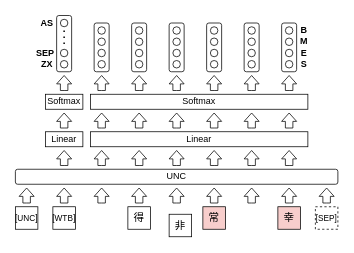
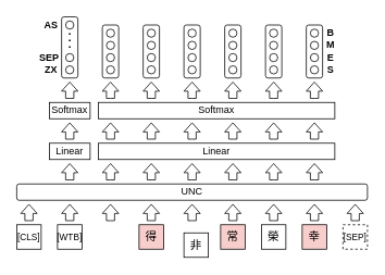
  <mxCell id="0" />
  <mxCell id="1" parent="0" />
  <mxCell id="2" value="&lt;font style=&quot;font-size: 12px;&quot;&gt;UNC&lt;/font&gt;" style="rounded=1;whiteSpace=wrap;html=1;fontSize=12;" parent="1" vertex="1"><mxGeometry x="20" y="225" width="430" height="20" as="geometry" /></mxCell>
- <mxCell id="3" value="得" style="whiteSpace=wrap;html=1;aspect=fixed;fontSize=14;" parent="1" vertex="1"><mxGeometry x="170" y="275" width="30" height="30" as="geometry" /></mxCell>
+ <mxCell id="3" value="得" style="whiteSpace=wrap;html=1;aspect=fixed;fontSize=14;fillColor=#f8cecc;" parent="1" vertex="1"><mxGeometry x="170" y="275" width="30" height="30" as="geometry" /></mxCell>
  <mxCell id="4" value="非" style="whiteSpace=wrap;html=1;aspect=fixed;fontSize=14;" parent="1" vertex="1"><mxGeometry x="225" y="285" width="30" height="30" as="geometry" /></mxCell>
  <mxCell id="5" value="常" style="whiteSpace=wrap;html=1;aspect=fixed;fontSize=14;fillColor=#f8cecc;" parent="1" vertex="1"><mxGeometry x="270" y="275" width="30" height="30" as="geometry" /></mxCell>
+ <mxCell id="6" value="榮" style="whiteSpace=wrap;html=1;aspect=fixed;fontSize=14;" parent="1" vertex="1"><mxGeometry x="320" y="275" width="30" height="30" as="geometry" /></mxCell>
  <mxCell id="7" value="幸" style="whiteSpace=wrap;html=1;aspect=fixed;fontSize=14;fillColor=#f8cecc;" parent="1" vertex="1"><mxGeometry x="370" y="275" width="30" height="30" as="geometry" /></mxCell>
  <mxCell id="8" value="&lt;font style=&quot;font-size: 11px&quot;&gt;[WTB]&lt;/font&gt;" style="whiteSpace=wrap;html=1;aspect=fixed;fontSize=12;" parent="1" vertex="1"><mxGeometry x="70" y="275" width="30" height="30" as="geometry" /></mxCell>
- <mxCell id="9" value="&lt;font style=&quot;font-size: 11px&quot;&gt;[UNC]&lt;/font&gt;" style="whiteSpace=wrap;html=1;aspect=fixed;fontSize=11;" parent="1" vertex="1"><mxGeometry x="20" y="275" width="30" height="30" as="geometry" /></mxCell>
+ <mxCell id="9" value="&lt;font style=&quot;font-size: 11px&quot;&gt;[CLS]&lt;/font&gt;" style="whiteSpace=wrap;html=1;aspect=fixed;fontSize=11;" parent="1" vertex="1"><mxGeometry x="20" y="275" width="30" height="30" as="geometry" /></mxCell>
  <mxCell id="10" value="&lt;font style=&quot;font-size: 11px&quot;&gt;[SEP]&lt;/font&gt;" style="whiteSpace=wrap;html=1;aspect=fixed;fontSize=11;dashed=1;" parent="1" vertex="1"><mxGeometry x="420" y="275" width="30" height="30" as="geometry" /></mxCell>
  <mxCell id="11" value="Linear" style="whiteSpace=wrap;html=1;fontSize=12;" parent="1" vertex="1"><mxGeometry x="60" y="175" width="50" height="20" as="geometry" /></mxCell>
  <mxCell id="12" value="Linear" style="whiteSpace=wrap;html=1;fontSize=12;" parent="1" vertex="1"><mxGeometry x="120" y="175" width="290" height="20" as="geometry" /></mxCell>
  <mxCell id="13" value="Softmax" style="whiteSpace=wrap;html=1;fontSize=12;" parent="1" vertex="1"><mxGeometry x="120" y="125" width="290" height="20" as="geometry" /></mxCell>
  <mxCell id="14" value="Softmax" style="whiteSpace=wrap;html=1;fontSize=12;" parent="1" vertex="1"><mxGeometry x="60" y="125" width="50" height="20" as="geometry" /></mxCell>
  <mxCell id="15" value="" style="group" parent="1" vertex="1" connectable="0"><mxGeometry x="25" y="200" width="420" height="20" as="geometry" /></mxCell>
  <mxCell id="16" value="" style="html=1;shadow=0;dashed=0;align=center;verticalAlign=middle;shape=mxgraph.arrows2.arrow;dy=0.5;dx=11.18;direction=north;notch=0;fontSize=12;" parent="15" vertex="1"><mxGeometry x="50" width="20" height="20" as="geometry" /></mxCell>
  <mxCell id="17" value="" style="html=1;shadow=0;dashed=0;align=center;verticalAlign=middle;shape=mxgraph.arrows2.arrow;dy=0.5;dx=11.18;direction=north;notch=0;fontSize=12;" parent="15" vertex="1"><mxGeometry x="100" width="20" height="20" as="geometry" /></mxCell>
  <mxCell id="18" value="" style="html=1;shadow=0;dashed=0;align=center;verticalAlign=middle;shape=mxgraph.arrows2.arrow;dy=0.5;dx=11.18;direction=north;notch=0;fontSize=12;" parent="15" vertex="1"><mxGeometry x="150" width="20" height="20" as="geometry" /></mxCell>
  <mxCell id="19" value="" style="html=1;shadow=0;dashed=0;align=center;verticalAlign=middle;shape=mxgraph.arrows2.arrow;dy=0.5;dx=11.18;direction=north;notch=0;fontSize=12;" parent="15" vertex="1"><mxGeometry x="200" width="20" height="20" as="geometry" /></mxCell>
  <mxCell id="20" value="" style="html=1;shadow=0;dashed=0;align=center;verticalAlign=middle;shape=mxgraph.arrows2.arrow;dy=0.5;dx=11.18;direction=north;notch=0;fontSize=12;" parent="15" vertex="1"><mxGeometry x="250" width="20" height="20" as="geometry" /></mxCell>
  <mxCell id="21" value="" style="html=1;shadow=0;dashed=0;align=center;verticalAlign=middle;shape=mxgraph.arrows2.arrow;dy=0.5;dx=11.18;direction=north;notch=0;fontSize=12;" parent="15" vertex="1"><mxGeometry x="300" width="20" height="20" as="geometry" /></mxCell>
  <mxCell id="22" value="" style="html=1;shadow=0;dashed=0;align=center;verticalAlign=middle;shape=mxgraph.arrows2.arrow;dy=0.5;dx=11.18;direction=north;notch=0;fontSize=12;" parent="15" vertex="1"><mxGeometry x="350" width="20" height="20" as="geometry" /></mxCell>
  <mxCell id="23" value="" style="group" parent="1" vertex="1" connectable="0"><mxGeometry x="25" y="250" width="420" height="20" as="geometry" /></mxCell>
  <mxCell id="24" value="" style="html=1;shadow=0;dashed=0;align=center;verticalAlign=middle;shape=mxgraph.arrows2.arrow;dy=0.5;dx=11.18;direction=north;notch=0;fontSize=12;" parent="23" vertex="1"><mxGeometry width="20" height="20" as="geometry" /></mxCell>
  <mxCell id="25" value="" style="html=1;shadow=0;dashed=0;align=center;verticalAlign=middle;shape=mxgraph.arrows2.arrow;dy=0.5;dx=11.18;direction=north;notch=0;fontSize=12;" parent="23" vertex="1"><mxGeometry x="50" width="20" height="20" as="geometry" /></mxCell>
  <mxCell id="26" value="" style="html=1;shadow=0;dashed=0;align=center;verticalAlign=middle;shape=mxgraph.arrows2.arrow;dy=0.5;dx=11.18;direction=north;notch=0;fontSize=12;" parent="23" vertex="1"><mxGeometry x="100" width="20" height="20" as="geometry" /></mxCell>
  <mxCell id="27" value="" style="html=1;shadow=0;dashed=0;align=center;verticalAlign=middle;shape=mxgraph.arrows2.arrow;dy=0.5;dx=11.18;direction=north;notch=0;fontSize=12;" parent="23" vertex="1"><mxGeometry x="150" width="20" height="20" as="geometry" /></mxCell>
  <mxCell id="28" value="" style="html=1;shadow=0;dashed=0;align=center;verticalAlign=middle;shape=mxgraph.arrows2.arrow;dy=0.5;dx=11.18;direction=north;notch=0;fontSize=12;" parent="23" vertex="1"><mxGeometry x="200" width="20" height="20" as="geometry" /></mxCell>
  <mxCell id="29" value="" style="html=1;shadow=0;dashed=0;align=center;verticalAlign=middle;shape=mxgraph.arrows2.arrow;dy=0.5;dx=11.18;direction=north;notch=0;fontSize=12;" parent="23" vertex="1"><mxGeometry x="250" width="20" height="20" as="geometry" /></mxCell>
  <mxCell id="30" value="" style="html=1;shadow=0;dashed=0;align=center;verticalAlign=middle;shape=mxgraph.arrows2.arrow;dy=0.5;dx=11.18;direction=north;notch=0;fontSize=12;" parent="23" vertex="1"><mxGeometry x="300" width="20" height="20" as="geometry" /></mxCell>
  <mxCell id="31" value="" style="html=1;shadow=0;dashed=0;align=center;verticalAlign=middle;shape=mxgraph.arrows2.arrow;dy=0.5;dx=11.18;direction=north;notch=0;fontSize=12;" parent="23" vertex="1"><mxGeometry x="350" width="20" height="20" as="geometry" /></mxCell>
  <mxCell id="32" value="" style="html=1;shadow=0;dashed=0;align=center;verticalAlign=middle;shape=mxgraph.arrows2.arrow;dy=0.5;dx=11.18;direction=north;notch=0;fontSize=12;" parent="23" vertex="1"><mxGeometry x="400" width="20" height="20" as="geometry" /></mxCell>
  <mxCell id="33" value="" style="group" parent="1" vertex="1" connectable="0"><mxGeometry x="75" y="150" width="370" height="20" as="geometry" /></mxCell>
  <mxCell id="34" value="" style="html=1;shadow=0;dashed=0;align=center;verticalAlign=middle;shape=mxgraph.arrows2.arrow;dy=0.5;dx=11.18;direction=north;notch=0;fontSize=12;container=0;" parent="33" vertex="1"><mxGeometry width="20" height="20" as="geometry" /></mxCell>
  <mxCell id="35" value="" style="html=1;shadow=0;dashed=0;align=center;verticalAlign=middle;shape=mxgraph.arrows2.arrow;dy=0.5;dx=11.18;direction=north;notch=0;fontSize=12;container=0;" parent="33" vertex="1"><mxGeometry x="50" width="20" height="20" as="geometry" /></mxCell>
  <mxCell id="36" value="" style="html=1;shadow=0;dashed=0;align=center;verticalAlign=middle;shape=mxgraph.arrows2.arrow;dy=0.5;dx=11.18;direction=north;notch=0;fontSize=12;container=0;" parent="33" vertex="1"><mxGeometry x="100" width="20" height="20" as="geometry" /></mxCell>
  <mxCell id="37" value="" style="html=1;shadow=0;dashed=0;align=center;verticalAlign=middle;shape=mxgraph.arrows2.arrow;dy=0.5;dx=11.18;direction=north;notch=0;fontSize=12;container=0;" parent="33" vertex="1"><mxGeometry x="150" width="20" height="20" as="geometry" /></mxCell>
  <mxCell id="38" value="" style="html=1;shadow=0;dashed=0;align=center;verticalAlign=middle;shape=mxgraph.arrows2.arrow;dy=0.5;dx=11.18;direction=north;notch=0;fontSize=12;container=0;" parent="33" vertex="1"><mxGeometry x="200" width="20" height="20" as="geometry" /></mxCell>
  <mxCell id="39" value="" style="html=1;shadow=0;dashed=0;align=center;verticalAlign=middle;shape=mxgraph.arrows2.arrow;dy=0.5;dx=11.18;direction=north;notch=0;fontSize=12;container=0;" parent="33" vertex="1"><mxGeometry x="250" width="20" height="20" as="geometry" /></mxCell>
  <mxCell id="40" value="" style="html=1;shadow=0;dashed=0;align=center;verticalAlign=middle;shape=mxgraph.arrows2.arrow;dy=0.5;dx=11.18;direction=north;notch=0;fontSize=12;container=0;" parent="33" vertex="1"><mxGeometry x="300" width="20" height="20" as="geometry" /></mxCell>
  <mxCell id="41" value="" style="group" parent="1" vertex="1" connectable="0"><mxGeometry x="75" y="35" width="370" height="85" as="geometry" /></mxCell>
  <mxCell id="42" value="" style="group" parent="41" vertex="1" connectable="0"><mxGeometry y="65" width="370" height="20" as="geometry" /></mxCell>
  <mxCell id="43" value="" style="html=1;shadow=0;dashed=0;align=center;verticalAlign=middle;shape=mxgraph.arrows2.arrow;dy=0.5;dx=11.18;direction=north;notch=0;fontSize=12;container=0;" parent="42" vertex="1"><mxGeometry width="20" height="20" as="geometry" /></mxCell>
  <mxCell id="44" value="" style="html=1;shadow=0;dashed=0;align=center;verticalAlign=middle;shape=mxgraph.arrows2.arrow;dy=0.5;dx=11.18;direction=north;notch=0;fontSize=12;container=0;" parent="42" vertex="1"><mxGeometry x="50" width="20" height="20" as="geometry" /></mxCell>
  <mxCell id="45" value="" style="html=1;shadow=0;dashed=0;align=center;verticalAlign=middle;shape=mxgraph.arrows2.arrow;dy=0.5;dx=11.18;direction=north;notch=0;fontSize=12;container=0;" parent="42" vertex="1"><mxGeometry x="100" width="20" height="20" as="geometry" /></mxCell>
  <mxCell id="46" value="" style="html=1;shadow=0;dashed=0;align=center;verticalAlign=middle;shape=mxgraph.arrows2.arrow;dy=0.5;dx=11.18;direction=north;notch=0;fontSize=12;container=0;" parent="42" vertex="1"><mxGeometry x="150" width="20" height="20" as="geometry" /></mxCell>
  <mxCell id="47" value="" style="html=1;shadow=0;dashed=0;align=center;verticalAlign=middle;shape=mxgraph.arrows2.arrow;dy=0.5;dx=11.18;direction=north;notch=0;fontSize=12;container=0;" parent="42" vertex="1"><mxGeometry x="200" width="20" height="20" as="geometry" /></mxCell>
  <mxCell id="48" value="" style="html=1;shadow=0;dashed=0;align=center;verticalAlign=middle;shape=mxgraph.arrows2.arrow;dy=0.5;dx=11.18;direction=north;notch=0;fontSize=12;container=0;" parent="42" vertex="1"><mxGeometry x="250" width="20" height="20" as="geometry" /></mxCell>
  <mxCell id="49" value="" style="html=1;shadow=0;dashed=0;align=center;verticalAlign=middle;shape=mxgraph.arrows2.arrow;dy=0.5;dx=11.18;direction=north;notch=0;fontSize=12;container=0;" parent="42" vertex="1"><mxGeometry x="300" width="20" height="20" as="geometry" /></mxCell>
  <mxCell id="50" value="" style="group" parent="41" vertex="1" connectable="0"><mxGeometry x="50" y="-5" width="320" height="65" as="geometry" /></mxCell>
  <mxCell id="51" value="" style="rounded=1;whiteSpace=wrap;html=1;fontSize=12;container=0;" parent="50" vertex="1"><mxGeometry width="20" height="65" as="geometry" /></mxCell>
  <mxCell id="52" value="" style="ellipse;whiteSpace=wrap;html=1;aspect=fixed;fontSize=12;container=0;" parent="50" vertex="1"><mxGeometry x="5" y="5" width="10" height="10" as="geometry" /></mxCell>
  <mxCell id="53" value="" style="ellipse;whiteSpace=wrap;html=1;aspect=fixed;fontSize=12;container=0;" parent="50" vertex="1"><mxGeometry x="5" y="20" width="10" height="10" as="geometry" /></mxCell>
  <mxCell id="54" value="" style="ellipse;whiteSpace=wrap;html=1;aspect=fixed;fontSize=12;container=0;" parent="50" vertex="1"><mxGeometry x="5" y="35" width="10" height="10" as="geometry" /></mxCell>
  <mxCell id="55" value="" style="ellipse;whiteSpace=wrap;html=1;aspect=fixed;fontSize=12;container=0;" parent="50" vertex="1"><mxGeometry x="5" y="50" width="10" height="10" as="geometry" /></mxCell>
  <mxCell id="56" value="" style="rounded=1;whiteSpace=wrap;html=1;fontSize=12;container=0;" parent="50" vertex="1"><mxGeometry x="50" width="20" height="65" as="geometry" /></mxCell>
  <mxCell id="57" value="" style="ellipse;whiteSpace=wrap;html=1;aspect=fixed;fontSize=12;container=0;" parent="50" vertex="1"><mxGeometry x="55" y="5" width="10" height="10" as="geometry" /></mxCell>
  <mxCell id="58" value="" style="ellipse;whiteSpace=wrap;html=1;aspect=fixed;fontSize=12;container=0;" parent="50" vertex="1"><mxGeometry x="55" y="20" width="10" height="10" as="geometry" /></mxCell>
  <mxCell id="59" value="" style="ellipse;whiteSpace=wrap;html=1;aspect=fixed;fontSize=12;container=0;" parent="50" vertex="1"><mxGeometry x="55" y="35" width="10" height="10" as="geometry" /></mxCell>
  <mxCell id="60" value="" style="ellipse;whiteSpace=wrap;html=1;aspect=fixed;fontSize=12;container=0;" parent="50" vertex="1"><mxGeometry x="55" y="50" width="10" height="10" as="geometry" /></mxCell>
  <mxCell id="61" value="" style="rounded=1;whiteSpace=wrap;html=1;fontSize=12;container=0;" parent="50" vertex="1"><mxGeometry x="100" width="20" height="65" as="geometry" /></mxCell>
  <mxCell id="62" value="" style="ellipse;whiteSpace=wrap;html=1;aspect=fixed;fontSize=12;container=0;" parent="50" vertex="1"><mxGeometry x="105" y="5" width="10" height="10" as="geometry" /></mxCell>
  <mxCell id="63" value="" style="ellipse;whiteSpace=wrap;html=1;aspect=fixed;fontSize=12;container=0;" parent="50" vertex="1"><mxGeometry x="105" y="20" width="10" height="10" as="geometry" /></mxCell>
  <mxCell id="64" value="" style="ellipse;whiteSpace=wrap;html=1;aspect=fixed;fontSize=12;container=0;" parent="50" vertex="1"><mxGeometry x="105" y="35" width="10" height="10" as="geometry" /></mxCell>
  <mxCell id="65" value="" style="ellipse;whiteSpace=wrap;html=1;aspect=fixed;fontSize=12;container=0;" parent="50" vertex="1"><mxGeometry x="105" y="50" width="10" height="10" as="geometry" /></mxCell>
  <mxCell id="66" value="" style="rounded=1;whiteSpace=wrap;html=1;fontSize=12;container=0;" parent="50" vertex="1"><mxGeometry x="150" width="20" height="65" as="geometry" /></mxCell>
  <mxCell id="67" value="" style="ellipse;whiteSpace=wrap;html=1;aspect=fixed;fontSize=12;container=0;" parent="50" vertex="1"><mxGeometry x="155" y="5" width="10" height="10" as="geometry" /></mxCell>
  <mxCell id="68" value="" style="ellipse;whiteSpace=wrap;html=1;aspect=fixed;fontSize=12;container=0;" parent="50" vertex="1"><mxGeometry x="155" y="20" width="10" height="10" as="geometry" /></mxCell>
  <mxCell id="69" value="" style="ellipse;whiteSpace=wrap;html=1;aspect=fixed;fontSize=12;container=0;" parent="50" vertex="1"><mxGeometry x="155" y="35" width="10" height="10" as="geometry" /></mxCell>
  <mxCell id="70" value="" style="ellipse;whiteSpace=wrap;html=1;aspect=fixed;fontSize=12;container=0;" parent="50" vertex="1"><mxGeometry x="155" y="50" width="10" height="10" as="geometry" /></mxCell>
  <mxCell id="71" value="" style="rounded=1;whiteSpace=wrap;html=1;fontSize=12;container=0;" parent="50" vertex="1"><mxGeometry x="200" width="20" height="65" as="geometry" /></mxCell>
  <mxCell id="72" value="" style="ellipse;whiteSpace=wrap;html=1;aspect=fixed;fontSize=12;container=0;" parent="50" vertex="1"><mxGeometry x="205" y="5" width="10" height="10" as="geometry" /></mxCell>
  <mxCell id="73" value="" style="ellipse;whiteSpace=wrap;html=1;aspect=fixed;fontSize=12;container=0;" parent="50" vertex="1"><mxGeometry x="205" y="20" width="10" height="10" as="geometry" /></mxCell>
  <mxCell id="74" value="" style="ellipse;whiteSpace=wrap;html=1;aspect=fixed;fontSize=12;container=0;" parent="50" vertex="1"><mxGeometry x="205" y="35" width="10" height="10" as="geometry" /></mxCell>
  <mxCell id="75" value="" style="ellipse;whiteSpace=wrap;html=1;aspect=fixed;fontSize=12;container=0;" parent="50" vertex="1"><mxGeometry x="205" y="50" width="10" height="10" as="geometry" /></mxCell>
  <mxCell id="76" value="" style="rounded=1;whiteSpace=wrap;html=1;fontSize=12;container=0;" parent="50" vertex="1"><mxGeometry x="250" width="20" height="65" as="geometry" /></mxCell>
  <mxCell id="77" value="" style="ellipse;whiteSpace=wrap;html=1;aspect=fixed;fontSize=12;container=0;" parent="50" vertex="1"><mxGeometry x="255" y="5" width="10" height="10" as="geometry" /></mxCell>
  <mxCell id="78" value="" style="ellipse;whiteSpace=wrap;html=1;aspect=fixed;fontSize=12;container=0;" parent="50" vertex="1"><mxGeometry x="255" y="20" width="10" height="10" as="geometry" /></mxCell>
  <mxCell id="79" value="" style="ellipse;whiteSpace=wrap;html=1;aspect=fixed;fontSize=12;container=0;" parent="50" vertex="1"><mxGeometry x="255" y="35" width="10" height="10" as="geometry" /></mxCell>
  <mxCell id="80" value="" style="ellipse;whiteSpace=wrap;html=1;aspect=fixed;fontSize=12;container=0;" parent="50" vertex="1"><mxGeometry x="255" y="50" width="10" height="10" as="geometry" /></mxCell>
  <mxCell id="81" value="" style="rounded=1;whiteSpace=wrap;html=1;fontSize=12;container=0;" parent="1" vertex="1"><mxGeometry x="75" y="20" width="20" height="75" as="geometry" /></mxCell>
  <mxCell id="82" value="" style="ellipse;whiteSpace=wrap;html=1;aspect=fixed;fontSize=12;container=0;" parent="1" vertex="1"><mxGeometry x="80" y="25" width="10" height="10" as="geometry" /></mxCell>
  <mxCell id="83" value="" style="ellipse;whiteSpace=wrap;html=1;aspect=fixed;fontSize=12;container=0;" parent="1" vertex="1"><mxGeometry x="80" y="65" width="10" height="10" as="geometry" /></mxCell>
  <mxCell id="84" value="" style="ellipse;whiteSpace=wrap;html=1;aspect=fixed;fontSize=12;container=0;" parent="1" vertex="1"><mxGeometry x="80" y="80" width="10" height="10" as="geometry" /></mxCell>
  <mxCell id="85" value="" style="endArrow=none;dashed=1;html=1;dashPattern=1 3;strokeWidth=2;fontSize=12;" parent="1" edge="1"><mxGeometry width="50" height="50" relative="1" as="geometry"><mxPoint x="85" y="40" as="sourcePoint" /><mxPoint x="85" y="60" as="targetPoint" /></mxGeometry></mxCell>
  <mxCell id="86" value="&lt;b&gt;B&lt;/b&gt;" style="text;html=1;strokeColor=none;fillColor=none;align=center;verticalAlign=middle;whiteSpace=wrap;rounded=0;fontSize=12;" parent="1" vertex="1"><mxGeometry x="395" y="30" width="20" height="20" as="geometry" /></mxCell>
  <mxCell id="87" value="&lt;b&gt;M&lt;/b&gt;" style="text;html=1;strokeColor=none;fillColor=none;align=center;verticalAlign=middle;whiteSpace=wrap;rounded=0;fontSize=12;" parent="1" vertex="1"><mxGeometry x="395" y="45" width="20" height="20" as="geometry" /></mxCell>
  <mxCell id="88" value="&lt;b&gt;E&lt;/b&gt;" style="text;html=1;strokeColor=none;fillColor=none;align=center;verticalAlign=middle;whiteSpace=wrap;rounded=0;fontSize=12;" parent="1" vertex="1"><mxGeometry x="395" y="60" width="20" height="20" as="geometry" /></mxCell>
  <mxCell id="89" value="&lt;b&gt;S&lt;/b&gt;" style="text;html=1;strokeColor=none;fillColor=none;align=center;verticalAlign=middle;whiteSpace=wrap;rounded=0;fontSize=12;" parent="1" vertex="1"><mxGeometry x="395" y="75" width="20" height="20" as="geometry" /></mxCell>
  <mxCell id="90" value="&lt;b&gt;AS&lt;/b&gt;" style="text;html=1;strokeColor=none;fillColor=none;align=center;verticalAlign=middle;whiteSpace=wrap;rounded=0;fontSize=12;" parent="1" vertex="1"><mxGeometry x="50" y="20" width="25" height="20" as="geometry" /></mxCell>
  <mxCell id="91" value="&lt;b&gt;SEP&lt;/b&gt;" style="text;html=1;strokeColor=none;fillColor=none;align=center;verticalAlign=middle;whiteSpace=wrap;rounded=0;fontSize=12;" parent="1" vertex="1"><mxGeometry x="45" y="60" width="30" height="20" as="geometry" /></mxCell>
  <mxCell id="92" value="&lt;b&gt;ZX&lt;/b&gt;" style="text;html=1;strokeColor=none;fillColor=none;align=center;verticalAlign=middle;whiteSpace=wrap;rounded=0;fontSize=12;" parent="1" vertex="1"><mxGeometry x="50" y="75" width="25" height="20" as="geometry" /></mxCell>
